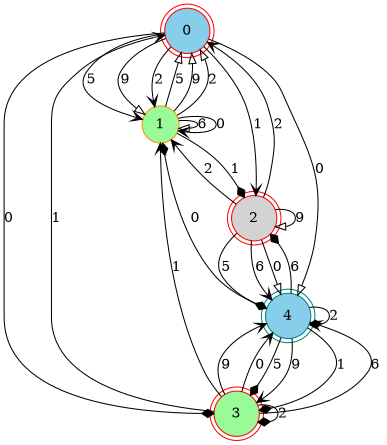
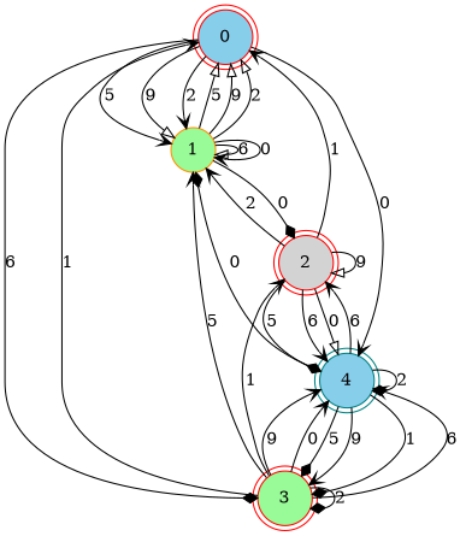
  digraph {
    node [color=red fillcolor=skyblue shape=doublecircle style=filled]
    edge [arrowhead=vee]
    n1 [label=0]
    n2 [color=darkorange fillcolor=palegreen label=1 shape=circle]
    n3 [fillcolor=lightgrey label=2]
    n4 [fillcolor=palegreen label=3]
    n5 [color=teal label=4]
    n1 -> n2 [label=5]
    n1 -> n2 [arrowhead=onormal label=9]
    n1 -> n2 [label=2]
-   n1 -> n3 [label=1]
-   n1 -> n4 [arrowhead=diamond label=0]
-   n1 -> n5 [arrowhead=onormal label=0]
+   n4 -> n3 [label=1]
+   n1 -> n4 [arrowhead=diamond label=6]
+   n1 -> n5 [label=0]
    n2 -> n1 [arrowhead=onormal label=5]
    n2 -> n1 [arrowhead=onormal label=9]
    n2 -> n1 [arrowhead=onormal label=2]
    n2 -> n2 [arrowhead=onormal label=6]
    n2 -> n2 [label=0]
-   n2 -> n3 [arrowhead=diamond label=1]
-   n3 -> n1 [label=2]
+   n2 -> n3 [arrowhead=diamond label=0]
+   n3 -> n1 [label=1]
    n3 -> n2 [label=2]
    n3 -> n3 [arrowhead=onormal label=9]
    n3 -> n5 [arrowhead=diamond label=5]
    n3 -> n5 [label=6]
    n3 -> n5 [arrowhead=onormal label=0]
    n4 -> n1 [label=1]
-   n4 -> n2 [label=1]
+   n4 -> n2 [label=5]
    n4 -> n4 [arrowhead=diamond label=2]
    n4 -> n5 [label=6]
    n4 -> n5 [label=9]
    n4 -> n5 [label=0]
    n5 -> n2 [arrowhead=diamond label=0]
-   n5 -> n3 [arrowhead=diamond label=6]
+   n5 -> n3 [label=6]
    n5 -> n4 [arrowhead=diamond label=5]
    n5 -> n4 [arrowhead=diamond label=1]
    n5 -> n4 [label=9]
    n5 -> n5 [arrowhead=diamond label=2]
  }
